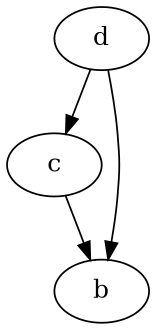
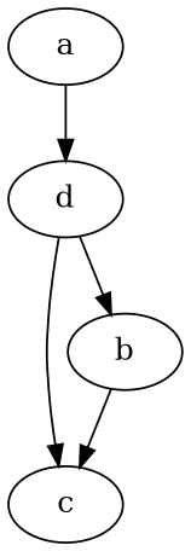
  digraph {
+   a
    d
    c
    b
+   a -> d
    d -> c
    d -> b
-   c -> b
+   b -> c
  }
